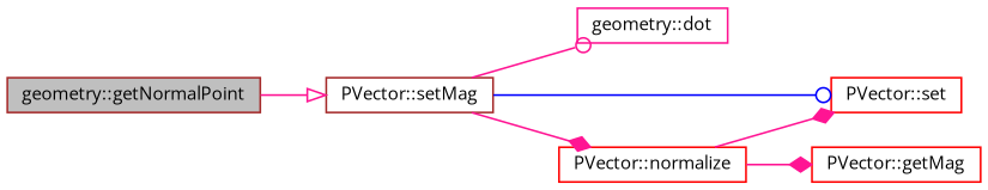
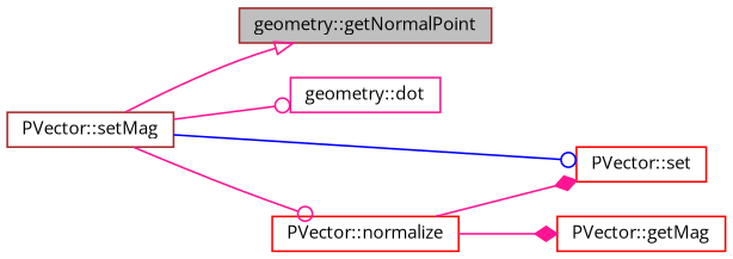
  digraph {
    fontname="Open Sans"
    rankdir=LR
    node [color=red fillcolor=white fontname="Open Sans" fontsize=10 shape=record style=filled]
    edge [arrowhead=diamond color=deeppink fontname="Open Sans" fontsize=10 labelfontname=Helvetica labelfontsize=10 style=solid]
    n1 [color=brown fillcolor=grey75 fontcolor=black height=0.2 label="geometry::getNormalPoint" width=0.4]
    n2 [color=brown height=0.2 label="PVector::setMag" width=0.4]
    n3 [color=deeppink height=0.2 label="geometry::dot" width=0.4]
    n4 [height=0.2 label="PVector::normalize" width=0.4]
    n5 [height=0.2 label="PVector::set" width=0.4]
    n6 [height=0.2 label="PVector::getMag" width=0.4]
-   n1 -> n2 [arrowhead=onormal]
+   n2 -> n1 [arrowhead=onormal]
    n2 -> n3 [arrowhead=odot]
-   n2 -> n4
+   n2 -> n4 [arrowhead=odot]
    n2 -> n5 [arrowhead=odot color=blue]
    n4 -> n5
    n4 -> n6
  }
